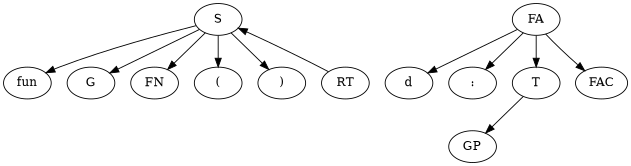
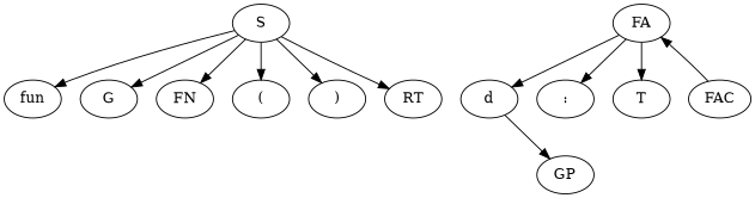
  digraph {
    n1 [label=S]
    n2 [label=fun]
    n3 [label=G]
    n4 [label=FN]
    n5 [label="("]
    n6 [label=")"]
    n7 [label=RT]
    n8 [label=FA]
    n9 [label=d]
    n10 [label=":"]
    n11 [label=T]
    n12 [label=FAC]
    n13 [label=GP]
    n1 -> n2
    n1 -> n3
    n1 -> n4
    n1 -> n5
    n1 -> n6
-   n7 -> n1
+   n1 -> n7
    n8 -> n9
    n8 -> n10
    n8 -> n11
-   n8 -> n12
-   n11 -> n13
+   n12 -> n8
+   n9 -> n13
  }
